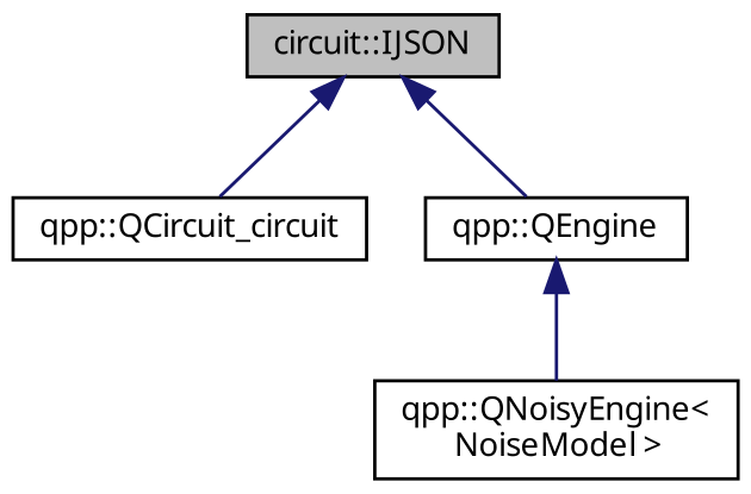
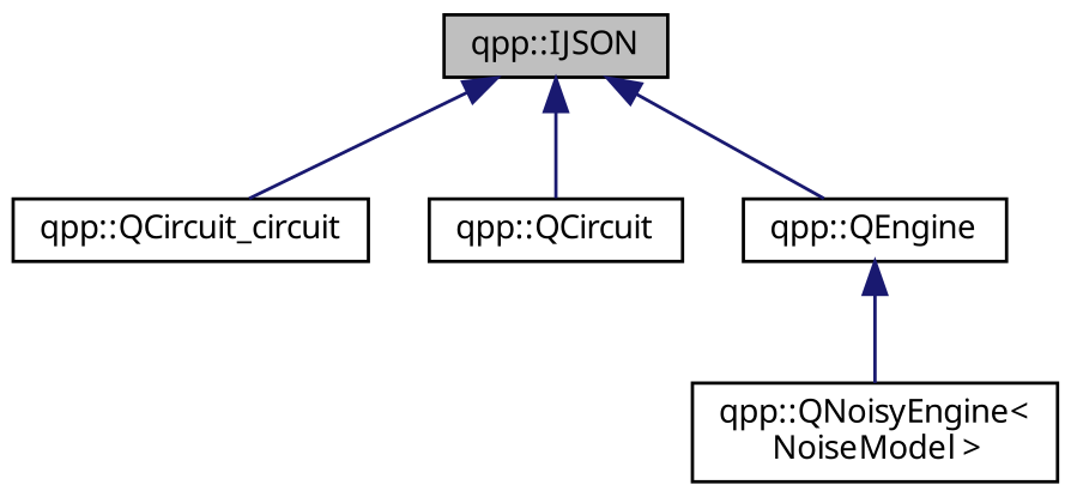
  digraph {
    fontname="Noto Sans"
    node [color=black fillcolor=white fontname="Noto Sans" fontsize=10 shape=record style=filled]
    edge [color=midnightblue dir=back fontname="Noto Sans" fontsize=10 labelfontname=Helvetica labelfontsize=10 style=solid]
-   n1 [fillcolor=grey75 fontcolor=black height=0.2 label="circuit::IJSON" width=0.4]
+   n1 [fillcolor=grey75 fontcolor=black height=0.2 label="qpp::IJSON" width=0.4]
    n2 [height=0.2 label="qpp::QCircuit_circuit" width=0.4]
+   n3 [height=0.2 label="qpp::QCircuit" width=0.4]
    n4 [height=0.2 label="qpp::QEngine" width=0.4]
    n5 [height=0.2 label="qpp::QNoisyEngine\<\l NoiseModel \>" width=0.4]
    n1 -> n2
+   n1 -> n3
    n1 -> n4
    n4 -> n5
  }
